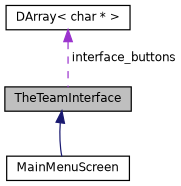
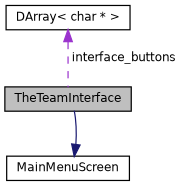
  digraph {
    node [color=black fillcolor=white fontname=Helvetica fontsize=10 shape=record style=filled]
    edge [dir=back fontname=Helvetica fontsize=10 labelfontname=Helvetica labelfontsize=10]
    n1 [fillcolor=grey75 fontcolor=black height=0.2 label=TheTeamInterface width=0.4]
    n2 [height=0.2 label=MainMenuScreen width=0.4]
    n3 [height=0.2 label="DArray\< char * \>" width=0.4]
-   n1 -> n2 [color=midnightblue style=solid]
+   n2 -> n1 [color=midnightblue style=solid]
    n3 -> n1 [color=darkorchid3 label=" interface_buttons" style=dashed]
  }
